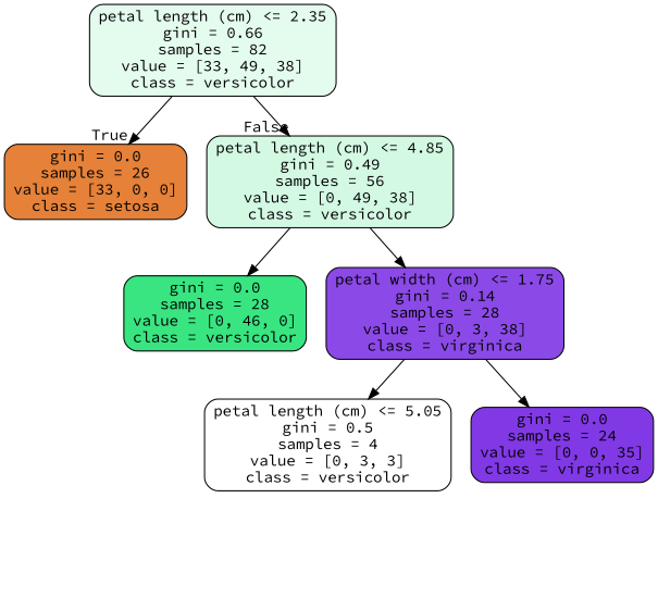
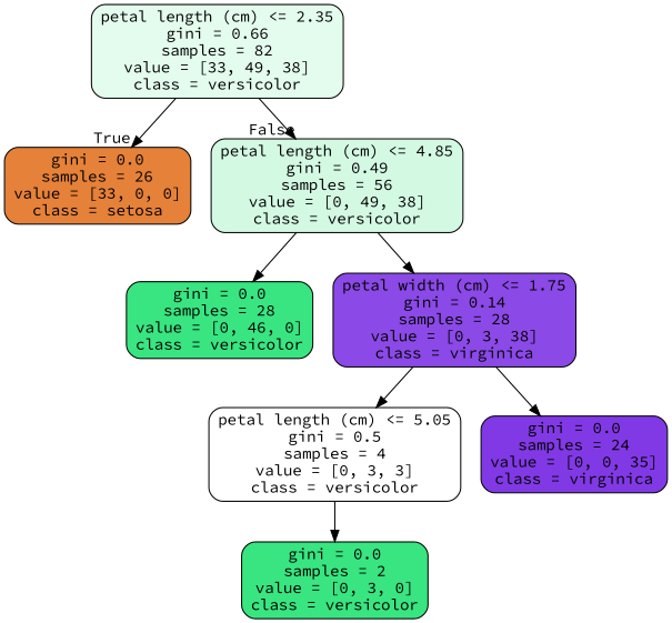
  digraph {
    fontname="Source Code Pro"
    node [color=black fillcolor="#39e581" fontname="Source Code Pro" shape=box style="filled, rounded"]
    edge [fontname="Source Code Pro"]
    n1 [fillcolor="#e4fcee" label="petal length (cm) <= 2.35\ngini = 0.66\nsamples = 82\nvalue = [33, 49, 38]\nclass = versicolor"]
    n2 [fillcolor="#e58139" label="gini = 0.0\nsamples = 26\nvalue = [33, 0, 0]\nclass = setosa"]
    n3 [fillcolor="#d3f9e3" label="petal length (cm) <= 4.85\ngini = 0.49\nsamples = 56\nvalue = [0, 49, 38]\nclass = versicolor"]
    n4 [label="gini = 0.0\nsamples = 28\nvalue = [0, 46, 0]\nclass = versicolor"]
    n5 [fillcolor="#8b49e7" label="petal width (cm) <= 1.75\ngini = 0.14\nsamples = 28\nvalue = [0, 3, 38]\nclass = virginica"]
    n6 [fillcolor="#ffffff" label="petal length (cm) <= 5.05\ngini = 0.5\nsamples = 4\nvalue = [0, 3, 3]\nclass = versicolor"]
    n7 [fillcolor="#8139e5" label="gini = 0.0\nsamples = 24\nvalue = [0, 0, 35]\nclass = virginica"]
+   n8 [label="gini = 0.0\nsamples = 2\nvalue = [0, 3, 0]\nclass = versicolor"]
    n1 -> n2 [headlabel=True labelangle=45 labeldistance=2.5]
    n1 -> n3 [headlabel=False labelangle=-45 labeldistance=2.5]
    n3 -> n4
    n3 -> n5
    n5 -> n6
    n5 -> n7
+   n6 -> n8
  }
